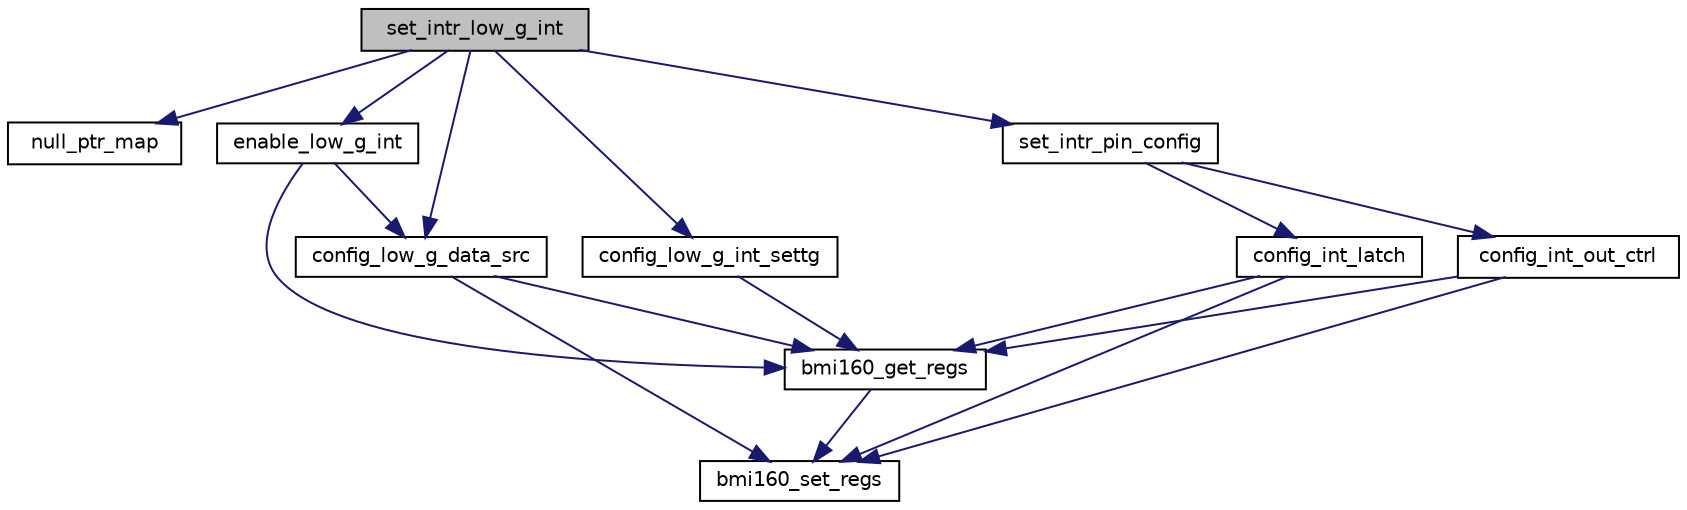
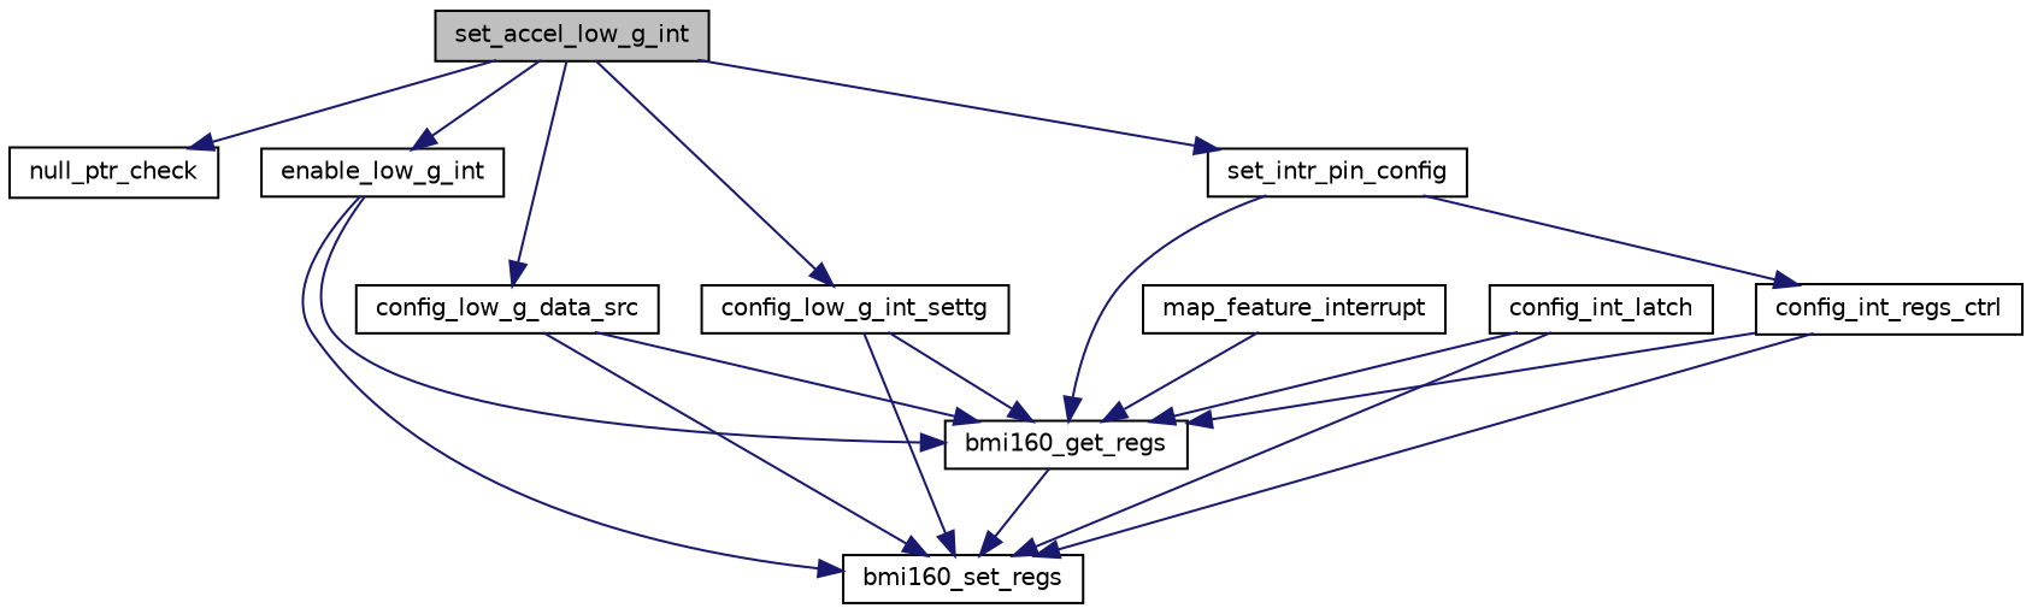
  digraph {
    rankdir=TB
    node [color=black fillcolor=white fontname=Helvetica fontsize=10 shape=record style=filled]
    edge [color=midnightblue fontname=Helvetica fontsize=10 labelfontname=Helvetica labelfontsize=10 style=solid]
-   n1 [fillcolor=grey75 fontcolor=black height=0.2 label=set_intr_low_g_int width=0.4]
-   n2 [height=0.2 label=null_ptr_map width=0.4]
+   n1 [fillcolor=grey75 fontcolor=black height=0.2 label=set_accel_low_g_int width=0.4]
+   n2 [height=0.2 label=null_ptr_check width=0.4]
    n3 [height=0.2 label=enable_low_g_int width=0.4]
    n4 [height=0.2 label=set_intr_pin_config width=0.4]
    n5 [height=0.2 label=config_low_g_data_src width=0.4]
    n6 [height=0.2 label=config_low_g_int_settg width=0.4]
    n7 [height=0.2 label=bmi160_get_regs width=0.4]
    n8 [height=0.2 label=bmi160_set_regs width=0.4]
-   n9 [height=0.2 label=config_int_out_ctrl width=0.4]
+   n9 [height=0.2 label=config_int_regs_ctrl width=0.4]
    n10 [height=0.2 label=config_int_latch width=0.4]
+   n11 [height=0.2 label=map_feature_interrupt width=0.4]
    n1 -> n2
    n1 -> n3
    n1 -> n4
    n1 -> n5
    n1 -> n6
    n3 -> n7
-   n3 -> n5
+   n3 -> n8
    n4 -> n9
-   n4 -> n10
+   n4 -> n7
    n5 -> n7
    n5 -> n8
    n6 -> n7
+   n6 -> n8
    n7 -> n8
    n9 -> n7
    n9 -> n8
    n10 -> n7
    n10 -> n8
+   n11 -> n7
  }
